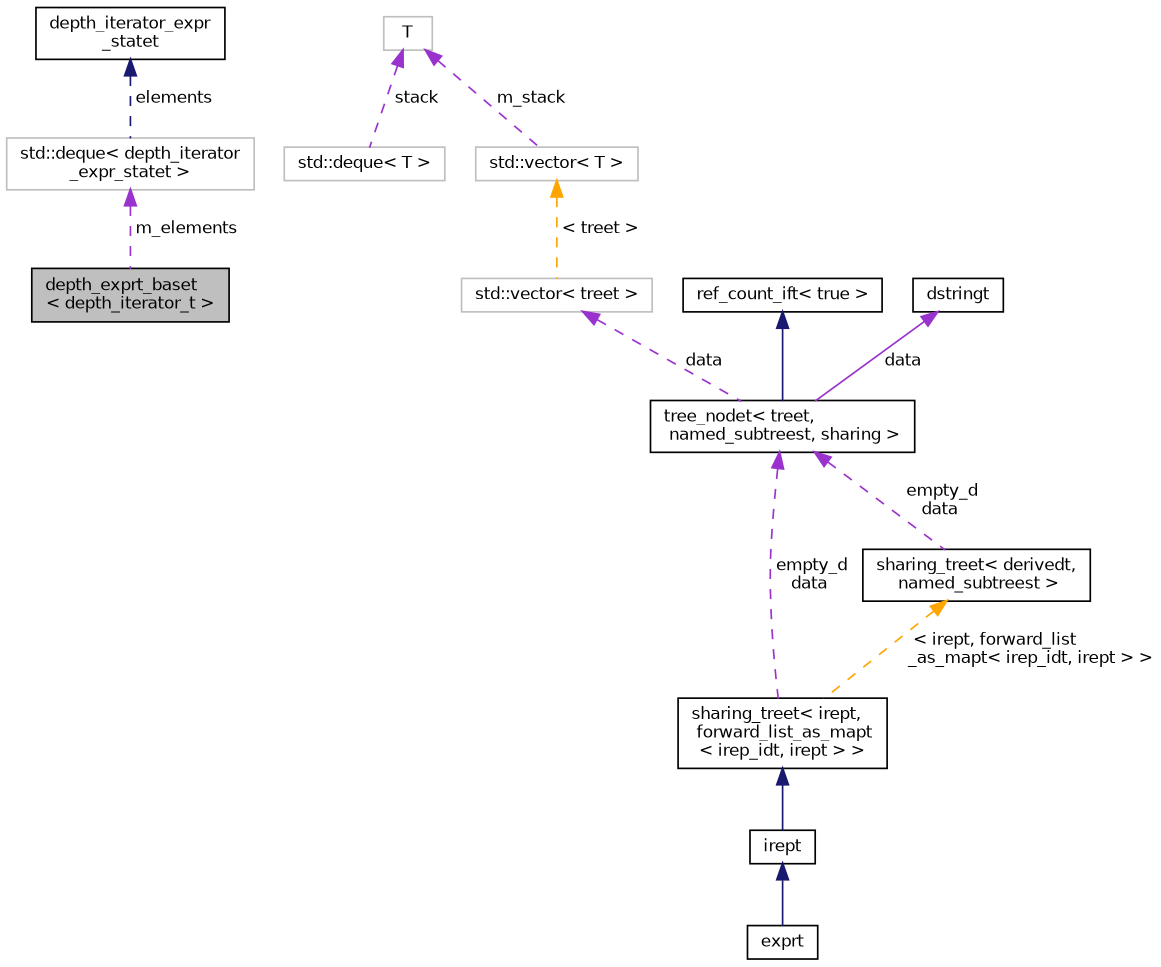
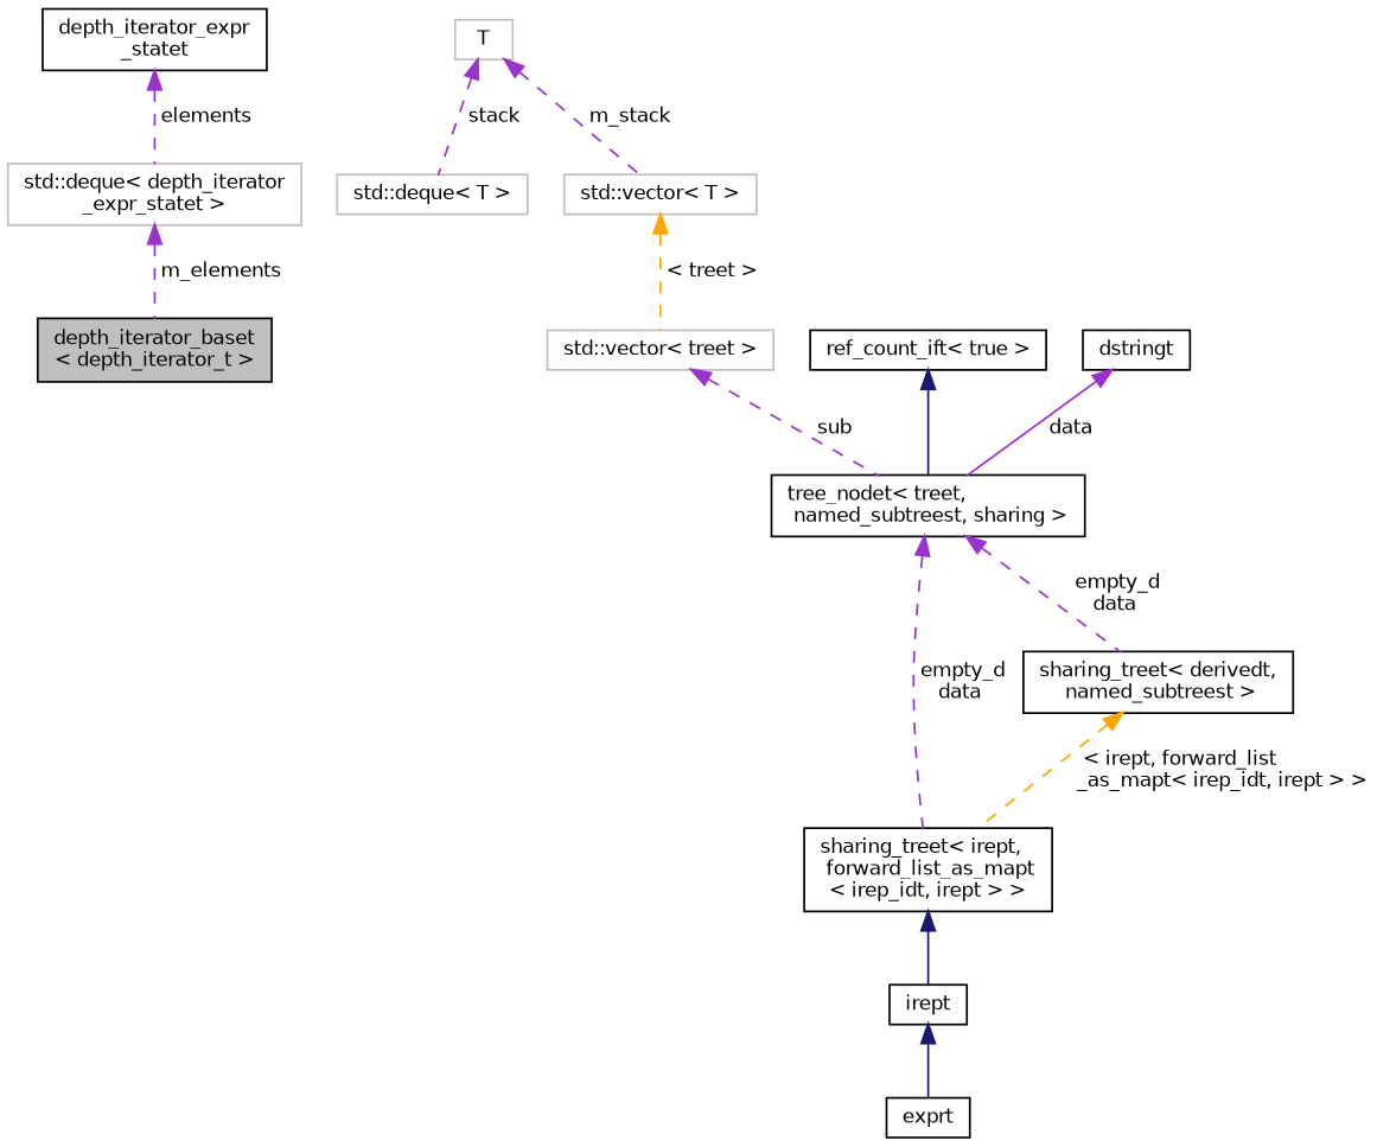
  digraph {
    rankdir=TB
    node [color=black fontname=Helvetica fontsize=10 shape=record]
    edge [color=darkorchid3 dir=back fontname=Helvetica fontsize=10 labelfontname=Helvetica labelfontsize=10 style=dashed]
-   n1 [fillcolor=grey75 fontcolor=black height=0.2 label="depth_exprt_baset\l\< depth_iterator_t \>" style=filled width=0.4]
+   n1 [fillcolor=grey75 fontcolor=black height=0.2 label="depth_iterator_baset\l\< depth_iterator_t \>" style=filled width=0.4]
    n2 [color=grey75 height=0.2 label="std::deque\< depth_iterator\l_expr_statet \>" width=0.4]
    n3 [height=0.2 label="depth_iterator_expr\l_statet" width=0.4]
    n4 [color=grey75 height=0.2 label="std::deque\< T \>" width=0.4]
    n5 [color=grey75 height=0.2 label=T width=0.4]
    n6 [color=grey75 height=0.2 label="std::vector\< T \>" width=0.4]
    n7 [color=grey75 height=0.2 label="std::vector\< treet \>" width=0.4]
    n8 [height=0.2 label=exprt width=0.4]
    n9 [height=0.2 label=irept width=0.4]
    n10 [height=0.2 label="sharing_treet\< irept,\l forward_list_as_mapt\l\< irep_idt, irept \> \>" width=0.4]
    n11 [height=0.2 label="tree_nodet\< treet,\l named_subtreest, sharing \>" width=0.4]
    n12 [height=0.2 label="sharing_treet\< derivedt,\l named_subtreest \>" width=0.4]
    n13 [height=0.2 label="ref_count_ift\< true \>" width=0.4]
    n14 [height=0.2 label=dstringt width=0.4]
    n2 -> n1 [label=" m_elements"]
-   n3 -> n2 [color=midnightblue label=" elements"]
+   n3 -> n2 [label=" elements"]
    n5 -> n4 [label=" stack"]
    n5 -> n6 [label=" m_stack"]
    n6 -> n7 [color=orange label=" \< treet \>"]
-   n7 -> n11 [label=" data"]
+   n7 -> n11 [label=" sub"]
    n9 -> n8 [color=midnightblue style=solid]
    n10 -> n9 [color=midnightblue style=solid]
    n11 -> n10 [label=" empty_d\ndata"]
    n11 -> n12 [label=" empty_d\ndata"]
    n12 -> n10 [color=orange label=" \< irept, forward_list\l_as_mapt\< irep_idt, irept \> \>"]
    n13 -> n11 [color=midnightblue style=solid]
    n14 -> n11 [label=" data" style=solid]
  }
